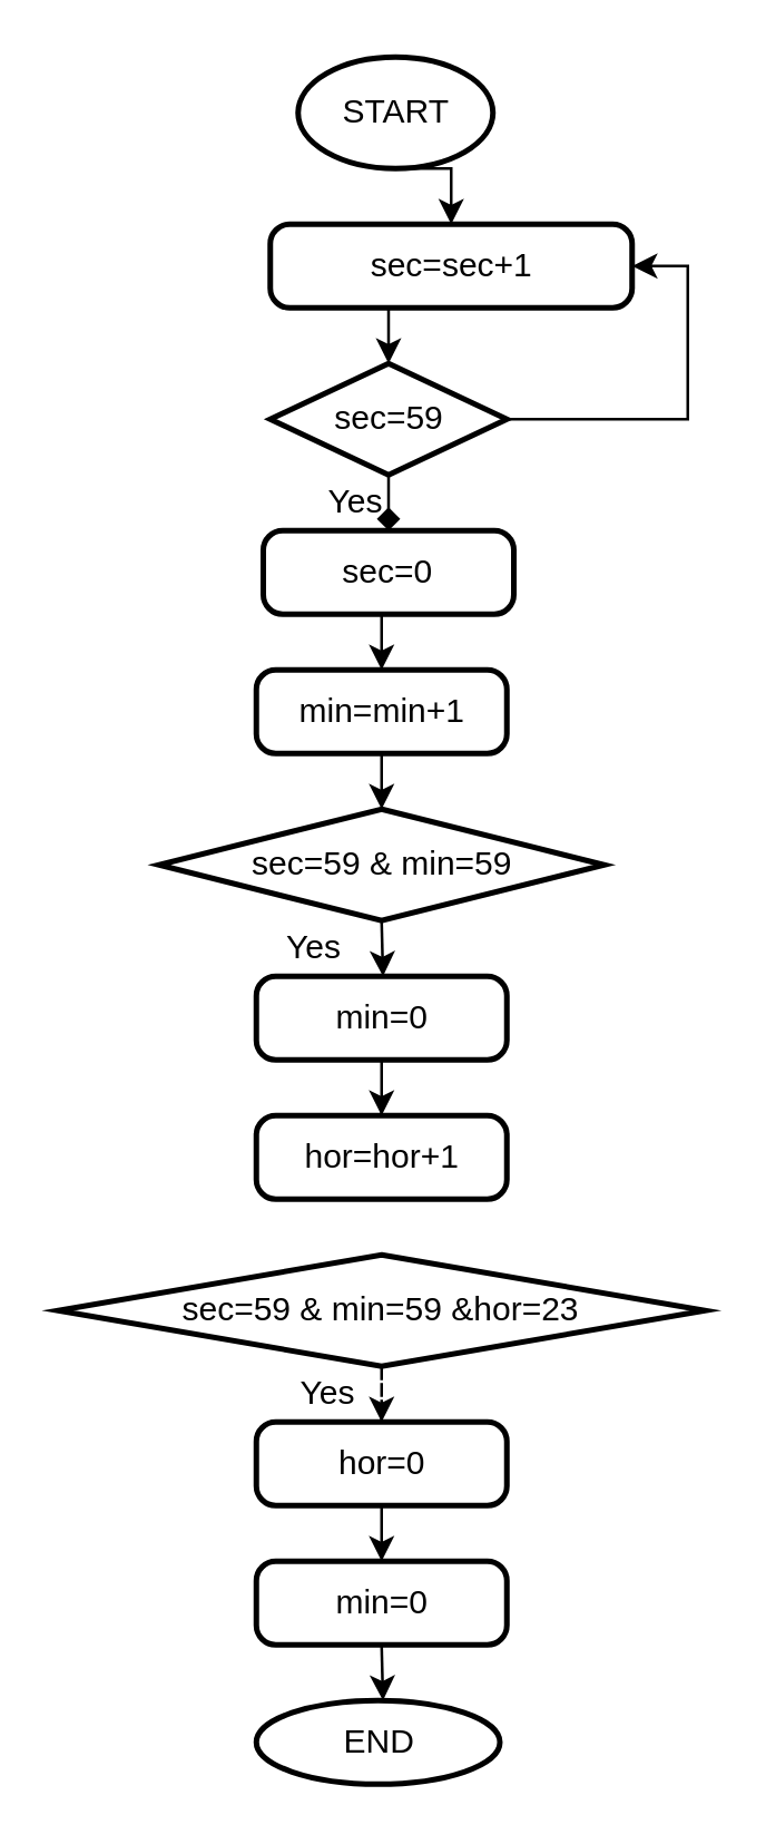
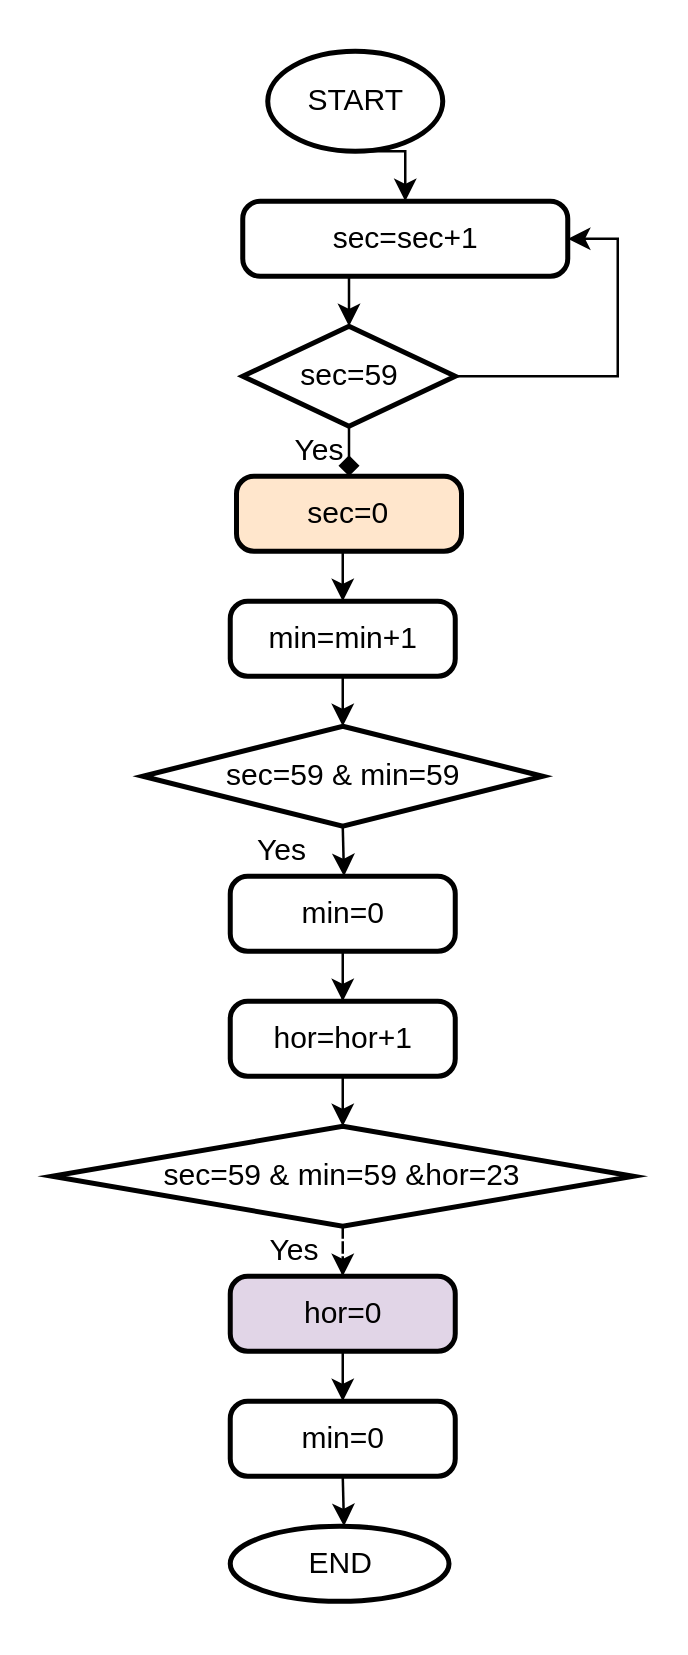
  <mxCell id="0" />
  <mxCell id="1" parent="0" />
  <mxCell id="2" style="edgeStyle=orthogonalEdgeStyle;rounded=0;orthogonalLoop=1;jettySize=auto;html=1;exitX=0.5;exitY=1;exitDx=0;exitDy=0;exitPerimeter=0;entryX=0.5;entryY=0;entryDx=0;entryDy=0;" edge="1" parent="1" source="3" target="8"><mxGeometry relative="1" as="geometry" /></mxCell>
  <mxCell id="3" value="START" style="strokeWidth=2;html=1;shape=mxgraph.flowchart.start_1;whiteSpace=wrap;" vertex="1" parent="1"><mxGeometry x="106.5" y="20" width="70" height="40" as="geometry" /></mxCell>
  <mxCell id="4" style="edgeStyle=orthogonalEdgeStyle;rounded=0;orthogonalLoop=1;jettySize=auto;html=1;exitX=1;exitY=0.5;exitDx=0;exitDy=0;exitPerimeter=0;entryX=1;entryY=0.5;entryDx=0;entryDy=0;" edge="1" parent="1" source="6" target="8"><mxGeometry relative="1" as="geometry" /></mxCell>
  <mxCell id="5" style="edgeStyle=orthogonalEdgeStyle;rounded=0;orthogonalLoop=1;jettySize=auto;html=1;exitX=0.5;exitY=1;exitDx=0;exitDy=0;exitPerimeter=0;entryX=0.5;entryY=0;entryDx=0;entryDy=0;endArrow=diamond;" edge="1" parent="1" source="6" target="11"><mxGeometry relative="1" as="geometry" /></mxCell>
  <mxCell id="6" value="sec=59" style="strokeWidth=2;html=1;shape=mxgraph.flowchart.decision;whiteSpace=wrap;" vertex="1" parent="1"><mxGeometry x="96.5" y="130" width="85" height="40" as="geometry" /></mxCell>
  <mxCell id="7" style="edgeStyle=orthogonalEdgeStyle;rounded=0;orthogonalLoop=1;jettySize=auto;html=1;exitX=0.5;exitY=1;exitDx=0;exitDy=0;entryX=0.5;entryY=0;entryDx=0;entryDy=0;entryPerimeter=0;" edge="1" parent="1" source="8" target="6"><mxGeometry relative="1" as="geometry" /></mxCell>
  <mxCell id="8" value="sec=sec+1" style="rounded=1;whiteSpace=wrap;html=1;absoluteArcSize=1;arcSize=14;strokeWidth=2;" vertex="1" parent="1"><mxGeometry x="96.5" y="80" width="130" height="30" as="geometry" /></mxCell>
  <mxCell id="9" value="Yes" style="text;html=1;align=center;verticalAlign=middle;resizable=0;points=[];autosize=1;" vertex="1" parent="1"><mxGeometry x="106.5" y="170" width="40" height="20" as="geometry" /></mxCell>
  <mxCell id="10" style="edgeStyle=orthogonalEdgeStyle;rounded=0;orthogonalLoop=1;jettySize=auto;html=1;exitX=0.5;exitY=1;exitDx=0;exitDy=0;entryX=0.5;entryY=0;entryDx=0;entryDy=0;" edge="1" parent="1" source="11" target="13"><mxGeometry relative="1" as="geometry" /></mxCell>
- <mxCell id="11" value="sec=0" style="rounded=1;whiteSpace=wrap;html=1;absoluteArcSize=1;arcSize=14;strokeWidth=2;" vertex="1" parent="1"><mxGeometry x="94" y="190" width="90" height="30" as="geometry" /></mxCell>
+ <mxCell id="11" value="sec=0" style="rounded=1;whiteSpace=wrap;html=1;absoluteArcSize=1;arcSize=14;strokeWidth=2;fillColor=#ffe6cc;" vertex="1" parent="1"><mxGeometry x="94" y="190" width="90" height="30" as="geometry" /></mxCell>
  <mxCell id="12" style="edgeStyle=orthogonalEdgeStyle;rounded=0;orthogonalLoop=1;jettySize=auto;html=1;exitX=0.5;exitY=1;exitDx=0;exitDy=0;entryX=0.5;entryY=0;entryDx=0;entryDy=0;entryPerimeter=0;" edge="1" parent="1" source="13" target="15"><mxGeometry relative="1" as="geometry" /></mxCell>
  <mxCell id="13" value="min=min+1" style="rounded=1;whiteSpace=wrap;html=1;absoluteArcSize=1;arcSize=14;strokeWidth=2;" vertex="1" parent="1"><mxGeometry x="91.5" y="240" width="90" height="30" as="geometry" /></mxCell>
  <mxCell id="14" style="edgeStyle=orthogonalEdgeStyle;rounded=0;orthogonalLoop=1;jettySize=auto;html=1;exitX=0.5;exitY=1;exitDx=0;exitDy=0;exitPerimeter=0;" edge="1" parent="1" source="15"><mxGeometry relative="1" as="geometry"><mxPoint x="137" y="350" as="targetPoint" /></mxGeometry></mxCell>
  <mxCell id="15" value="sec=59 &amp;amp; min=59" style="strokeWidth=2;html=1;shape=mxgraph.flowchart.decision;whiteSpace=wrap;" vertex="1" parent="1"><mxGeometry x="56.5" y="290" width="160" height="40" as="geometry" /></mxCell>
  <mxCell id="16" style="edgeStyle=orthogonalEdgeStyle;rounded=0;orthogonalLoop=1;jettySize=auto;html=1;exitX=0.5;exitY=1;exitDx=0;exitDy=0;" edge="1" parent="1" source="17" target="19"><mxGeometry relative="1" as="geometry" /></mxCell>
  <mxCell id="17" value="min=0" style="rounded=1;whiteSpace=wrap;html=1;absoluteArcSize=1;arcSize=14;strokeWidth=2;" vertex="1" parent="1"><mxGeometry x="91.5" y="350" width="90" height="30" as="geometry" /></mxCell>
+ <mxCell id="18" style="edgeStyle=orthogonalEdgeStyle;rounded=0;orthogonalLoop=1;jettySize=auto;html=1;exitX=0.5;exitY=1;exitDx=0;exitDy=0;entryX=0.5;entryY=0;entryDx=0;entryDy=0;entryPerimeter=0;" edge="1" parent="1" source="19" target="21"><mxGeometry relative="1" as="geometry" /></mxCell>
  <mxCell id="19" value="hor=hor+1" style="rounded=1;whiteSpace=wrap;html=1;absoluteArcSize=1;arcSize=14;strokeWidth=2;" vertex="1" parent="1"><mxGeometry x="91.5" y="400" width="90" height="30" as="geometry" /></mxCell>
  <mxCell id="20" style="edgeStyle=orthogonalEdgeStyle;rounded=0;orthogonalLoop=1;jettySize=auto;html=1;exitX=0.5;exitY=1;exitDx=0;exitDy=0;exitPerimeter=0;dashed=1;" edge="1" parent="1" source="21" target="23"><mxGeometry relative="1" as="geometry" /></mxCell>
  <mxCell id="21" value="sec=59 &amp;amp; min=59 &amp;amp;hor=23" style="strokeWidth=2;html=1;shape=mxgraph.flowchart.decision;whiteSpace=wrap;" vertex="1" parent="1"><mxGeometry x="20.25" y="450" width="232.5" height="40" as="geometry" /></mxCell>
  <mxCell id="22" style="edgeStyle=orthogonalEdgeStyle;rounded=0;orthogonalLoop=1;jettySize=auto;html=1;exitX=0.5;exitY=1;exitDx=0;exitDy=0;entryX=0.5;entryY=0;entryDx=0;entryDy=0;" edge="1" parent="1" source="23" target="25"><mxGeometry relative="1" as="geometry" /></mxCell>
- <mxCell id="23" value="hor=0" style="rounded=1;whiteSpace=wrap;html=1;absoluteArcSize=1;arcSize=14;strokeWidth=2;" vertex="1" parent="1"><mxGeometry x="91.5" y="510" width="90" height="30" as="geometry" /></mxCell>
+ <mxCell id="23" value="hor=0" style="rounded=1;whiteSpace=wrap;html=1;absoluteArcSize=1;arcSize=14;strokeWidth=2;fillColor=#e1d5e7;" vertex="1" parent="1"><mxGeometry x="91.5" y="510" width="90" height="30" as="geometry" /></mxCell>
  <mxCell id="24" style="edgeStyle=orthogonalEdgeStyle;rounded=0;orthogonalLoop=1;jettySize=auto;html=1;exitX=0.5;exitY=1;exitDx=0;exitDy=0;" edge="1" parent="1" source="25"><mxGeometry relative="1" as="geometry"><mxPoint x="137" y="610" as="targetPoint" /></mxGeometry></mxCell>
  <mxCell id="25" value="min=0" style="rounded=1;whiteSpace=wrap;html=1;absoluteArcSize=1;arcSize=14;strokeWidth=2;" vertex="1" parent="1"><mxGeometry x="91.5" y="560" width="90" height="30" as="geometry" /></mxCell>
  <mxCell id="26" value="END" style="strokeWidth=2;html=1;shape=mxgraph.flowchart.start_1;whiteSpace=wrap;" vertex="1" parent="1"><mxGeometry x="91.5" y="610" width="87.5" height="30" as="geometry" /></mxCell>
  <mxCell id="27" value="Yes" style="text;html=1;align=center;verticalAlign=middle;resizable=0;points=[];autosize=1;" vertex="1" parent="1"><mxGeometry x="91.5" y="330" width="40" height="20" as="geometry" /></mxCell>
  <mxCell id="28" value="Yes" style="text;html=1;align=center;verticalAlign=middle;resizable=0;points=[];autosize=1;" vertex="1" parent="1"><mxGeometry x="96.5" y="490" width="40" height="20" as="geometry" /></mxCell>
